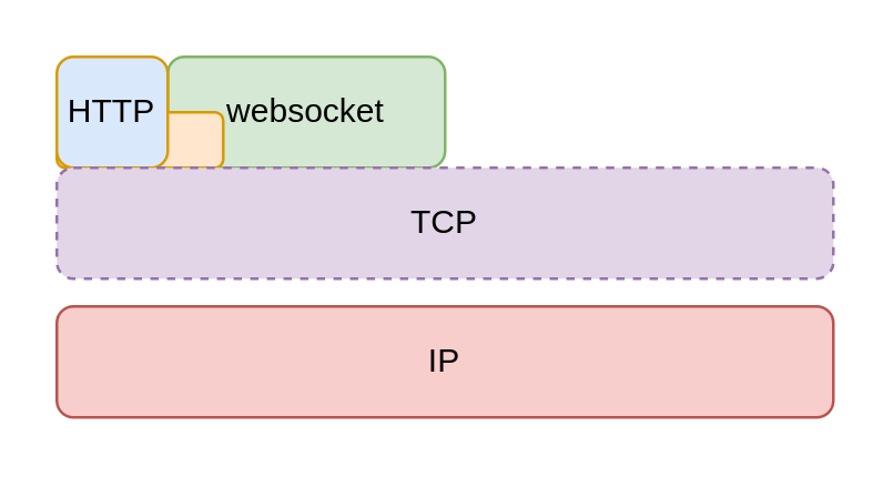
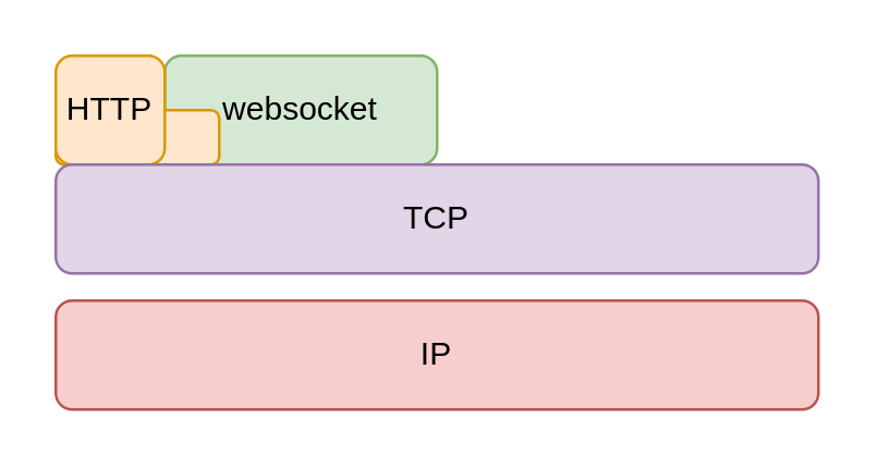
  <mxCell id="0" />
  <mxCell id="1" parent="0" />
  <mxCell id="2" value="websocket" style="rounded=1;whiteSpace=wrap;html=1;fillColor=#d5e8d4;strokeColor=#82b366;" vertex="1" parent="1"><mxGeometry x="60" y="20" width="100" height="40" as="geometry" /></mxCell>
  <mxCell id="3" value="" style="rounded=1;whiteSpace=wrap;html=1;fillColor=#ffe6cc;strokeColor=#d79b00;" vertex="1" parent="1"><mxGeometry x="20" y="40" width="60" height="20" as="geometry" /></mxCell>
- <mxCell id="4" value="HTTP" style="rounded=1;whiteSpace=wrap;html=1;fillColor=#dae8fc;strokeColor=#d79b00;" vertex="1" parent="1"><mxGeometry x="20" y="20" width="40" height="40" as="geometry" /></mxCell>
- <mxCell id="5" value="TCP" style="rounded=1;whiteSpace=wrap;html=1;fillColor=#e1d5e7;strokeColor=#9673a6;dashed=1;" vertex="1" parent="1"><mxGeometry x="20" y="60" width="280" height="40" as="geometry" /></mxCell>
+ <mxCell id="4" value="HTTP" style="rounded=1;whiteSpace=wrap;html=1;fillColor=#ffe6cc;strokeColor=#d79b00;" vertex="1" parent="1"><mxGeometry x="20" y="20" width="40" height="40" as="geometry" /></mxCell>
+ <mxCell id="5" value="TCP" style="rounded=1;whiteSpace=wrap;html=1;fillColor=#e1d5e7;strokeColor=#9673a6;" vertex="1" parent="1"><mxGeometry x="20" y="60" width="280" height="40" as="geometry" /></mxCell>
  <mxCell id="6" value="IP" style="rounded=1;whiteSpace=wrap;html=1;fillColor=#f8cecc;strokeColor=#b85450;" vertex="1" parent="1"><mxGeometry x="20" y="110" width="280" height="40" as="geometry" /></mxCell>
